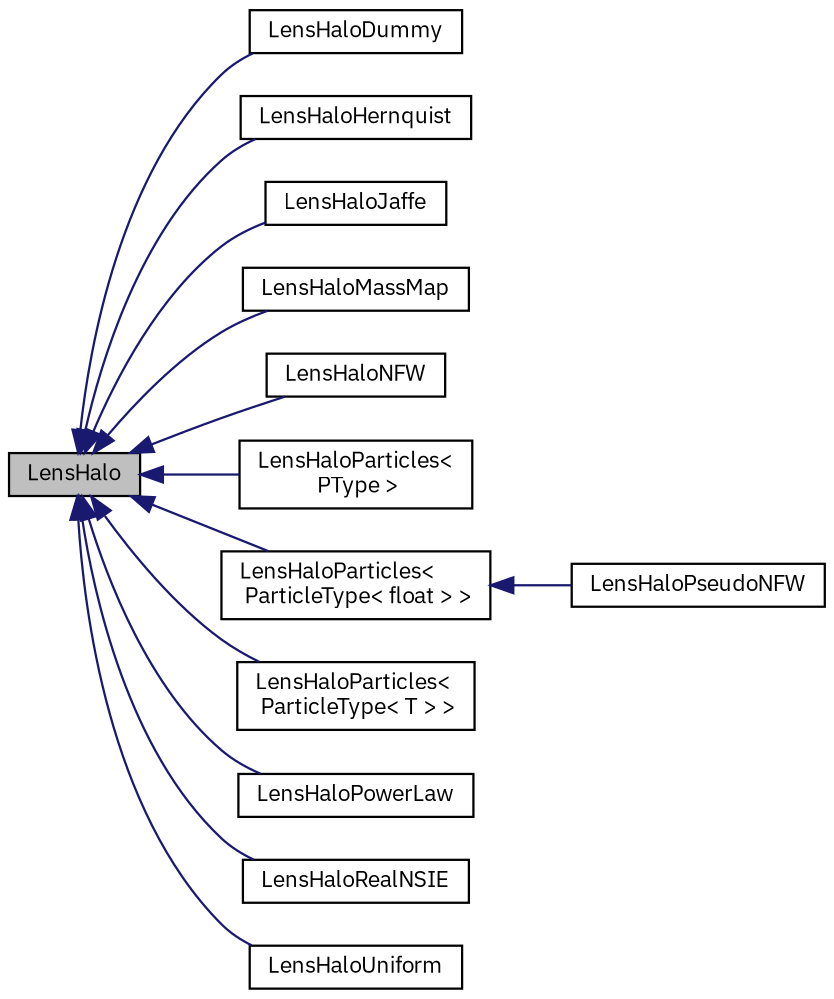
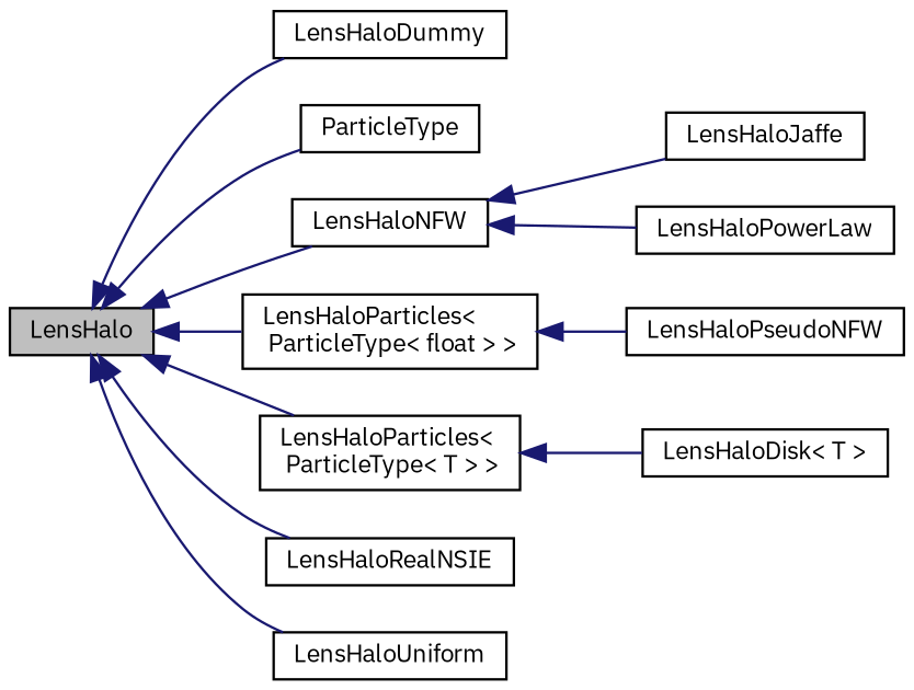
  digraph {
    fontname="IBM Plex Sans"
    rankdir=LR
    node [color=black fillcolor=white fontname="IBM Plex Sans" fontsize=10 shape=record style=filled]
    edge [color=midnightblue dir=back fontname="IBM Plex Sans" fontsize=10 labelfontname=Helvetica labelfontsize=10 style=solid]
    n1 [fillcolor=grey75 fontcolor=black height=0.2 label=LensHalo width=0.4]
    n2 [height=0.2 label=LensHaloDummy width=0.4]
-   n3 [height=0.2 label=LensHaloHernquist width=0.4]
+   n3 [height=0.2 label=ParticleType width=0.4]
    n4 [height=0.2 label=LensHaloJaffe width=0.4]
-   n5 [height=0.2 label=LensHaloMassMap width=0.4]
    n6 [height=0.2 label=LensHaloNFW width=0.4]
-   n7 [height=0.2 label="LensHaloParticles\<\l PType \>" width=0.4]
    n8 [height=0.2 label="LensHaloParticles\<\l ParticleType\< float \> \>" width=0.4]
    n9 [height=0.2 label="LensHaloParticles\<\l ParticleType\< T \> \>" width=0.4]
    n10 [height=0.2 label=LensHaloPowerLaw width=0.4]
    n11 [height=0.2 label=LensHaloRealNSIE width=0.4]
    n12 [height=0.2 label=LensHaloUniform width=0.4]
    n13 [height=0.2 label=LensHaloPseudoNFW width=0.4]
+   n14 [height=0.2 label="LensHaloDisk\< T \>" width=0.4]
    n1 -> n2
    n1 -> n3
-   n1 -> n4
-   n1 -> n5
+   n6 -> n4
    n1 -> n6
-   n1 -> n7
    n1 -> n8
    n1 -> n9
-   n1 -> n10
+   n6 -> n10
    n1 -> n11
    n1 -> n12
    n8 -> n13
+   n9 -> n14
  }
